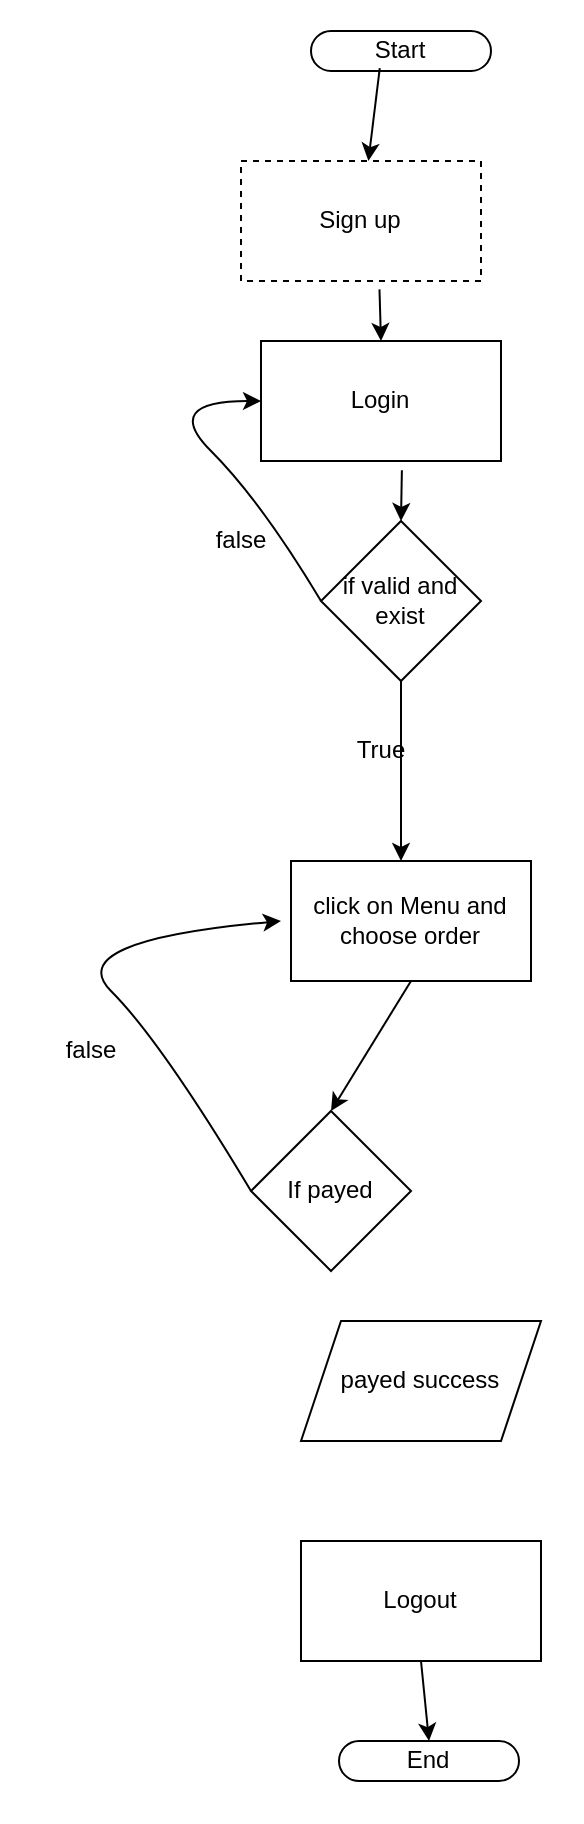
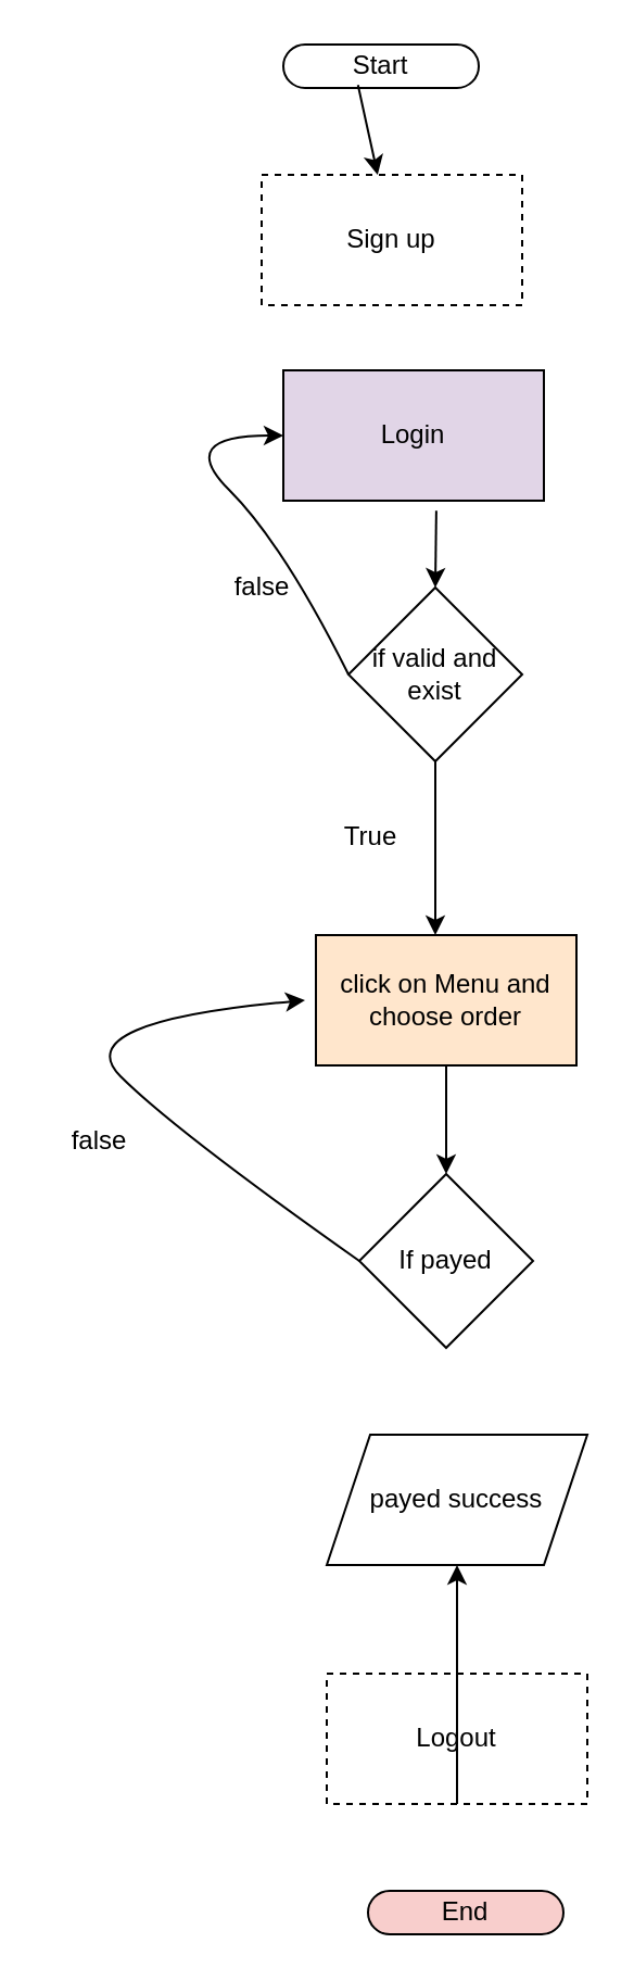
  <mxCell id="0" />
  <mxCell id="1" parent="0" />
- <mxCell id="2" value="End" style="rounded=1;whiteSpace=wrap;html=1;arcSize=50;" vertex="1" parent="1"><mxGeometry x="169" y="870" width="90" height="20" as="geometry" /></mxCell>
- <mxCell id="3" value="Start" style="rounded=1;whiteSpace=wrap;html=1;arcSize=50;" vertex="1" parent="1"><mxGeometry x="155" y="15" width="90" height="20" as="geometry" /></mxCell>
+ <mxCell id="2" value="End" style="rounded=1;whiteSpace=wrap;html=1;arcSize=50;fillColor=#f8cecc;" vertex="1" parent="1"><mxGeometry x="169" y="870" width="90" height="20" as="geometry" /></mxCell>
+ <mxCell id="3" value="Start" style="rounded=1;whiteSpace=wrap;html=1;arcSize=50;" vertex="1" parent="1"><mxGeometry x="130" y="20" width="90" height="20" as="geometry" /></mxCell>
  <mxCell id="4" value="Sign up" style="rounded=0;whiteSpace=wrap;html=1;dashed=1;" vertex="1" parent="1"><mxGeometry x="120" y="80" width="120" height="60" as="geometry" /></mxCell>
  <mxCell id="5" value="" style="endArrow=classic;html=1;rounded=0;exitX=0.382;exitY=0.93;exitDx=0;exitDy=0;exitPerimeter=0;" edge="1" parent="1" source="3" target="4"><mxGeometry width="50" height="50" relative="1" as="geometry"><mxPoint x="50" y="250" as="sourcePoint" /><mxPoint x="100" y="200" as="targetPoint" /></mxGeometry></mxCell>
- <mxCell id="6" value="Login" style="rounded=0;whiteSpace=wrap;html=1;" vertex="1" parent="1"><mxGeometry x="130" y="170" width="120" height="60" as="geometry" /></mxCell>
- <mxCell id="7" value="" style="endArrow=classic;html=1;rounded=0;entryX=0.5;entryY=0;entryDx=0;entryDy=0;exitX=0.577;exitY=1.07;exitDx=0;exitDy=0;exitPerimeter=0;" edge="1" parent="1" source="4" target="6"><mxGeometry width="50" height="50" relative="1" as="geometry"><mxPoint x="50" y="120" as="sourcePoint" /><mxPoint x="100" y="70" as="targetPoint" /></mxGeometry></mxCell>
- <mxCell id="8" value="if valid and exist" style="rhombus;whiteSpace=wrap;html=1;" vertex="1" parent="1"><mxGeometry x="160" y="260" width="80" height="80" as="geometry" /></mxCell>
+ <mxCell id="6" value="Login" style="rounded=0;whiteSpace=wrap;html=1;fillColor=#e1d5e7;" vertex="1" parent="1"><mxGeometry x="130" y="170" width="120" height="60" as="geometry" /></mxCell>
+ <mxCell id="8" value="if valid and exist" style="rhombus;whiteSpace=wrap;html=1;" vertex="1" parent="1"><mxGeometry x="160" y="270" width="80" height="80" as="geometry" /></mxCell>
  <mxCell id="9" value="" style="endArrow=classic;html=1;rounded=0;entryX=0.5;entryY=0;entryDx=0;entryDy=0;exitX=0.587;exitY=1.077;exitDx=0;exitDy=0;exitPerimeter=0;" edge="1" parent="1" source="6" target="8"><mxGeometry width="50" height="50" relative="1" as="geometry"><mxPoint x="70" y="290" as="sourcePoint" /><mxPoint x="120" y="240" as="targetPoint" /></mxGeometry></mxCell>
- <mxCell id="10" value="True" style="text;html=1;align=center;verticalAlign=middle;resizable=0;points=[];autosize=1;strokeColor=none;fillColor=none;" vertex="1" parent="1"><mxGeometry x="165" y="360" width="50" height="30" as="geometry" /></mxCell>
+ <mxCell id="10" value="True" style="text;html=1;align=center;verticalAlign=middle;resizable=0;points=[];autosize=1;strokeColor=none;fillColor=none;" vertex="1" parent="1"><mxGeometry x="145" y="370" width="50" height="30" as="geometry" /></mxCell>
  <mxCell id="11" value="" style="curved=1;endArrow=classic;html=1;rounded=0;exitX=0;exitY=0.5;exitDx=0;exitDy=0;" edge="1" parent="1" source="8"><mxGeometry width="50" height="50" relative="1" as="geometry"><mxPoint x="80" y="250" as="sourcePoint" /><mxPoint x="130" y="200" as="targetPoint" /><Array as="points"><mxPoint x="130" y="250" /><mxPoint x="80" y="200" /></Array></mxGeometry></mxCell>
  <mxCell id="12" value="false" style="text;html=1;align=center;verticalAlign=middle;resizable=0;points=[];autosize=1;strokeColor=none;fillColor=none;" vertex="1" parent="1"><mxGeometry x="95" y="255" width="50" height="30" as="geometry" /></mxCell>
  <mxCell id="13" value="" style="endArrow=classic;html=1;rounded=0;exitX=0.5;exitY=1;exitDx=0;exitDy=0;" edge="1" parent="1" source="8"><mxGeometry width="50" height="50" relative="1" as="geometry"><mxPoint x="230" y="440" as="sourcePoint" /><mxPoint x="200" y="430" as="targetPoint" /></mxGeometry></mxCell>
- <mxCell id="14" value="click on Menu and choose order" style="rounded=0;whiteSpace=wrap;html=1;" vertex="1" parent="1"><mxGeometry x="145" y="430" width="120" height="60" as="geometry" /></mxCell>
- <mxCell id="15" value="If payed" style="rhombus;whiteSpace=wrap;html=1;" vertex="1" parent="1"><mxGeometry x="125" y="555" width="80" height="80" as="geometry" /></mxCell>
+ <mxCell id="14" value="click on Menu and choose order" style="rounded=0;whiteSpace=wrap;html=1;fillColor=#ffe6cc;" vertex="1" parent="1"><mxGeometry x="145" y="430" width="120" height="60" as="geometry" /></mxCell>
+ <mxCell id="15" value="If payed" style="rhombus;whiteSpace=wrap;html=1;" vertex="1" parent="1"><mxGeometry x="165" y="540" width="80" height="80" as="geometry" /></mxCell>
  <mxCell id="16" value="" style="endArrow=classic;html=1;rounded=0;exitX=0.5;exitY=1;exitDx=0;exitDy=0;entryX=0.5;entryY=0;entryDx=0;entryDy=0;" edge="1" parent="1" source="14" target="15"><mxGeometry width="50" height="50" relative="1" as="geometry"><mxPoint x="200" y="550" as="sourcePoint" /><mxPoint x="250" y="500" as="targetPoint" /></mxGeometry></mxCell>
  <mxCell id="17" value="" style="curved=1;endArrow=classic;html=1;rounded=0;exitX=0;exitY=0.5;exitDx=0;exitDy=0;" edge="1" parent="1" source="15"><mxGeometry width="50" height="50" relative="1" as="geometry"><mxPoint x="30" y="520" as="sourcePoint" /><mxPoint x="140" y="460" as="targetPoint" /><Array as="points"><mxPoint x="80" y="520" /><mxPoint x="30" y="470" /></Array></mxGeometry></mxCell>
  <mxCell id="18" value="false" style="text;html=1;align=center;verticalAlign=middle;resizable=0;points=[];autosize=1;strokeColor=none;fillColor=none;" vertex="1" parent="1"><mxGeometry x="20" y="510" width="50" height="30" as="geometry" /></mxCell>
  <mxCell id="19" value="payed success" style="shape=parallelogram;perimeter=parallelogramPerimeter;whiteSpace=wrap;html=1;fixedSize=1;" vertex="1" parent="1"><mxGeometry x="150" y="660" width="120" height="60" as="geometry" /></mxCell>
- <mxCell id="20" value="Logout" style="rounded=0;whiteSpace=wrap;html=1;" vertex="1" parent="1"><mxGeometry x="150" y="770" width="120" height="60" as="geometry" /></mxCell>
- <mxCell id="21" value="" style="endArrow=classic;html=1;rounded=0;exitX=0.5;exitY=1;exitDx=0;exitDy=0;entryX=0.5;entryY=0;entryDx=0;entryDy=0;" edge="1" parent="1" source="20" target="2"><mxGeometry width="50" height="50" relative="1" as="geometry"><mxPoint x="240" y="930" as="sourcePoint" /><mxPoint x="290" y="880" as="targetPoint" /></mxGeometry></mxCell>
+ <mxCell id="20" value="Logout" style="rounded=0;whiteSpace=wrap;html=1;dashed=1;" vertex="1" parent="1"><mxGeometry x="150" y="770" width="120" height="60" as="geometry" /></mxCell>
+ <mxCell id="21" value="" style="endArrow=classic;html=1;rounded=0;exitX=0.5;exitY=1;exitDx=0;exitDy=0;" edge="1" parent="1" source="20" target="19"><mxGeometry width="50" height="50" relative="1" as="geometry"><mxPoint x="240" y="930" as="sourcePoint" /><mxPoint x="290" y="880" as="targetPoint" /></mxGeometry></mxCell>
